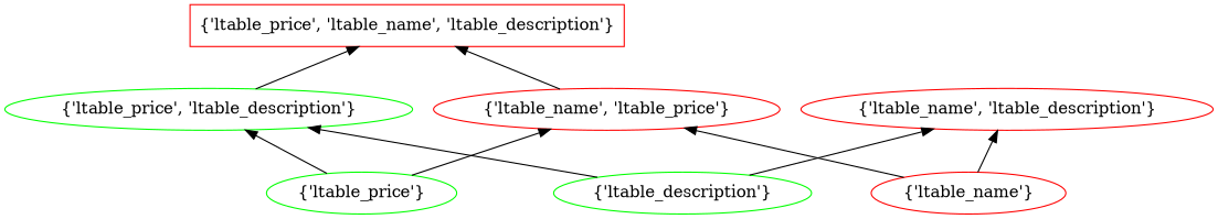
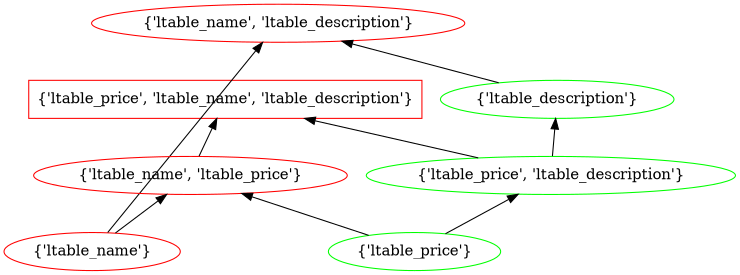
  digraph {
    rankdir=BT
    splines=line
    node [color=red]
    "{'ltable_price', 'ltable_name', 'ltable_description'}" [shape=box]
    "{'ltable_name'}"
    "{'ltable_name', 'ltable_description'}"
    "{'ltable_name', 'ltable_price'}"
    "{'ltable_description'}" [color=green]
    "{'ltable_price', 'ltable_description'}" [color=green]
    "{'ltable_price'}" [color=green]
    "{'ltable_name'}" -> "{'ltable_name', 'ltable_description'}"
    "{'ltable_name'}" -> "{'ltable_name', 'ltable_price'}"
    "{'ltable_name', 'ltable_price'}" -> "{'ltable_price', 'ltable_name', 'ltable_description'}"
    "{'ltable_description'}" -> "{'ltable_name', 'ltable_description'}"
-   "{'ltable_description'}" -> "{'ltable_price', 'ltable_description'}"
+   "{'ltable_price', 'ltable_description'}" -> "{'ltable_description'}"
    "{'ltable_price', 'ltable_description'}" -> "{'ltable_price', 'ltable_name', 'ltable_description'}"
    "{'ltable_price'}" -> "{'ltable_name', 'ltable_price'}"
    "{'ltable_price'}" -> "{'ltable_price', 'ltable_description'}"
  }
